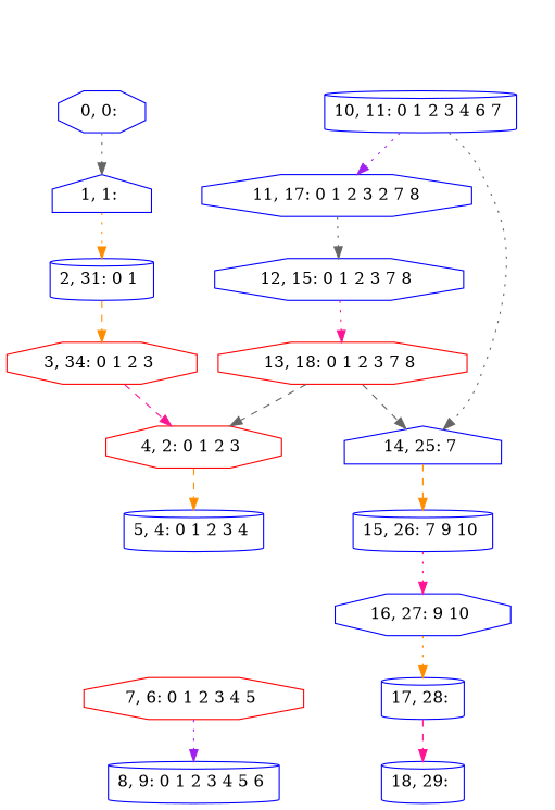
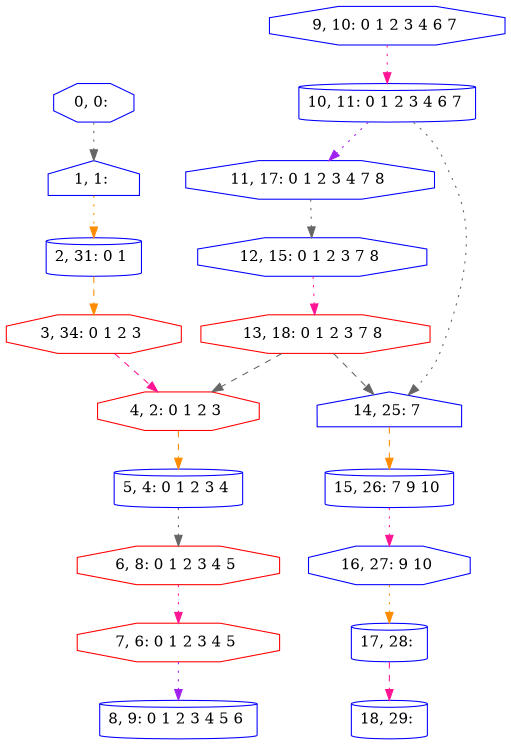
  digraph {
    node [color=blue shape=octagon]
    edge [color=gray40 style=dotted]
    n1 [label="0, 0: "]
    n2 [label="1, 1: " shape=house]
    n3 [label="2, 31: 0 1 " shape=cylinder]
    n4 [color=red label="3, 34: 0 1 2 3 "]
    n5 [color=red label="4, 2: 0 1 2 3 "]
    n6 [label="5, 4: 0 1 2 3 4 " shape=cylinder]
+   n7 [color=red label="6, 8: 0 1 2 3 4 5 "]
    n8 [color=red label="7, 6: 0 1 2 3 4 5 "]
    n9 [label="8, 9: 0 1 2 3 4 5 6 " shape=cylinder]
+   n10 [label="9, 10: 0 1 2 3 4 6 7 "]
    n11 [label="10, 11: 0 1 2 3 4 6 7 " shape=cylinder]
-   n12 [label="11, 17: 0 1 2 3 2 7 8"]
+   n12 [label="11, 17: 0 1 2 3 4 7 8 "]
    n13 [label="14, 25: 7 " shape=house]
    n14 [label="12, 15: 0 1 2 3 7 8 "]
    n15 [label="15, 26: 7 9 10 " shape=cylinder]
    n16 [color=red label="13, 18: 0 1 2 3 7 8 "]
    n17 [label="16, 27: 9 10 "]
    n18 [label="17, 28: " shape=cylinder]
    n19 [label="18, 29: " shape=cylinder]
    n1 -> n2
    n2 -> n3 [color=darkorange]
    n3 -> n4 [color=darkorange style=dashed]
    n4 -> n5 [color=deeppink style=dashed]
    n5 -> n6 [color=darkorange style=dashed]
+   n6 -> n7
+   n7 -> n8 [color=deeppink]
    n8 -> n9 [color=purple]
+   n10 -> n11 [color=deeppink]
    n11 -> n12 [color=purple]
    n11 -> n13
    n12 -> n14
    n13 -> n15 [color=darkorange style=dashed]
    n14 -> n16 [color=deeppink]
    n15 -> n17 [color=deeppink]
    n16 -> n5 [style=dashed]
    n16 -> n13 [style=dashed]
    n17 -> n18 [color=darkorange]
    n18 -> n19 [color=deeppink style=dashed]
  }
